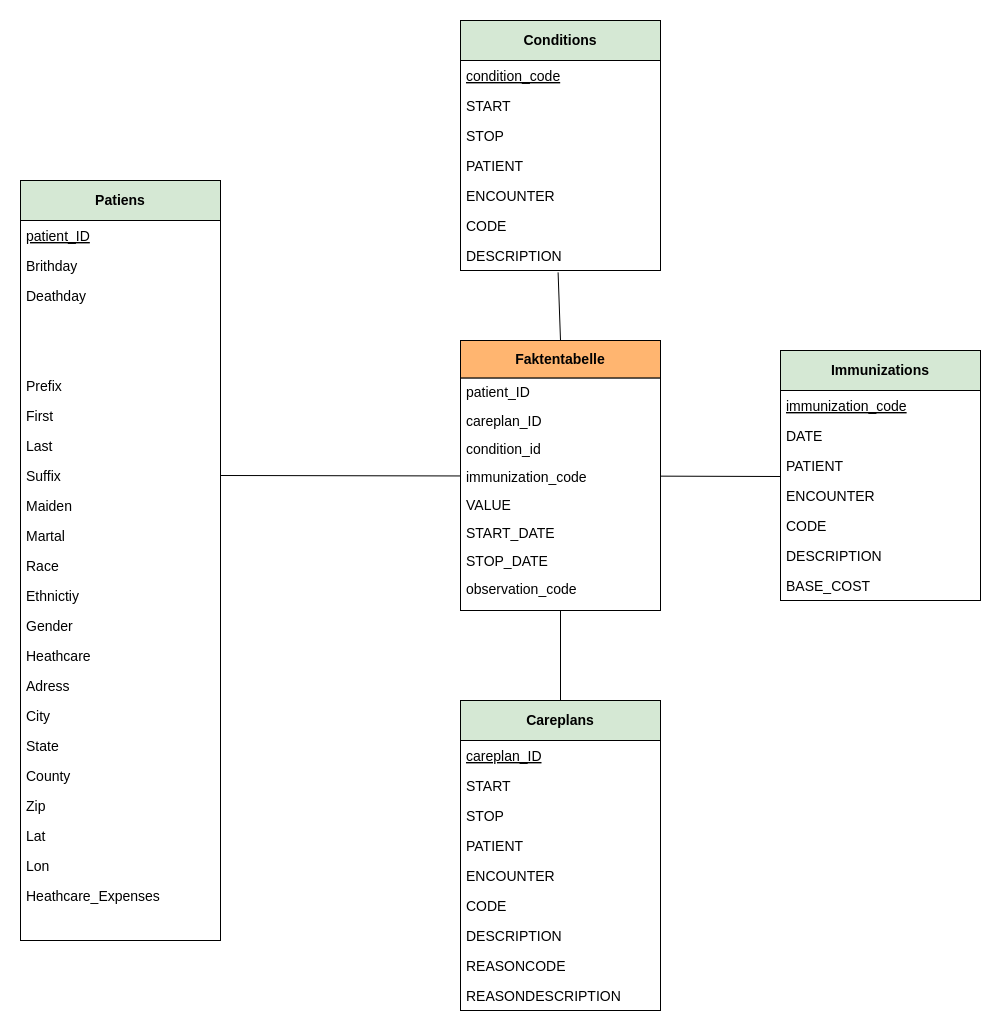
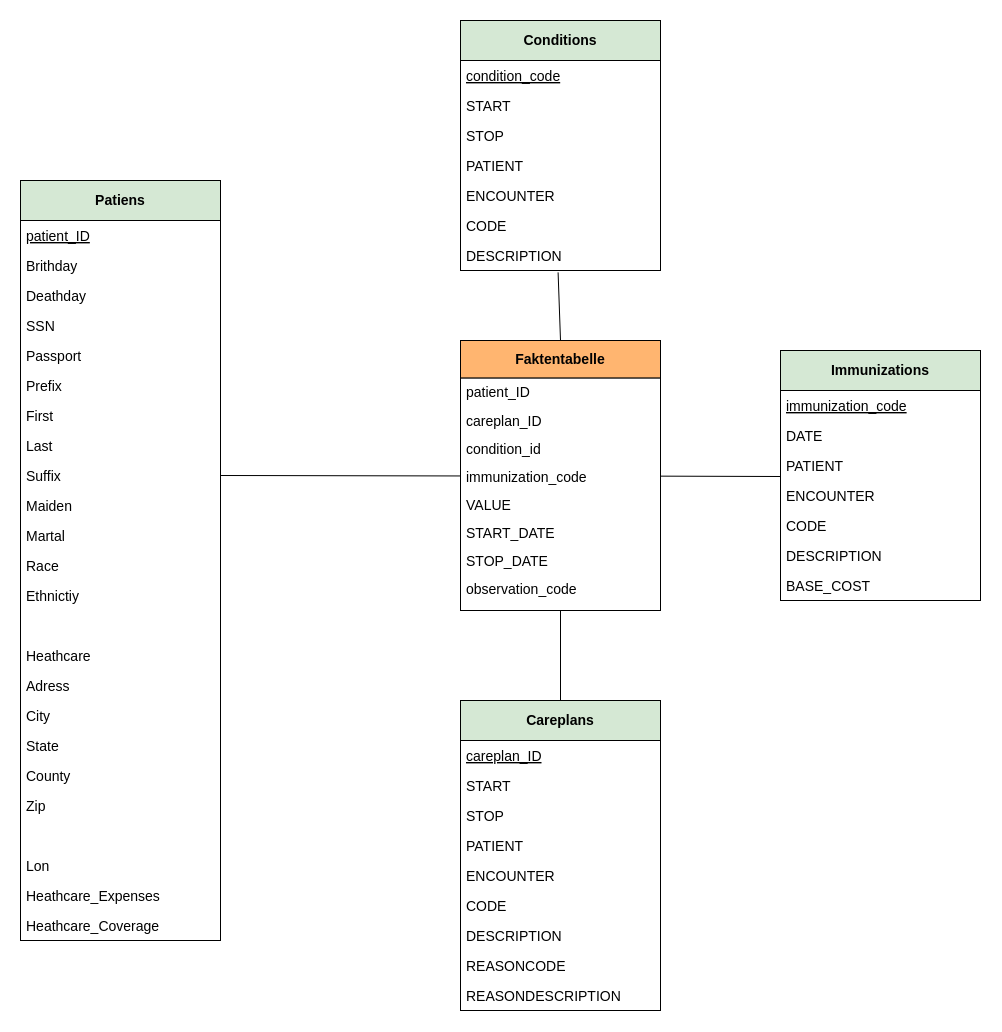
  <mxCell id="0" />
  <mxCell id="1" parent="0" />
  <mxCell id="2" value="" style="group" parent="1" vertex="1" connectable="0"><mxGeometry x="20" y="180" width="200" height="760" as="geometry" /></mxCell>
  <mxCell id="3" value="&lt;b&gt;Patiens&lt;/b&gt;" style="rounded=0;whiteSpace=wrap;html=1;fontSize=14;fillColor=#d5e8d4;strokeColor=#000000;container=0;" parent="2" vertex="1"><mxGeometry width="200" height="40" as="geometry" /></mxCell>
  <mxCell id="4" value="" style="rounded=0;whiteSpace=wrap;html=1;fontSize=14;" parent="2" vertex="1"><mxGeometry y="40" width="200" height="720" as="geometry" /></mxCell>
  <mxCell id="5" value="Brithday" style="text;strokeColor=none;fillColor=none;align=left;verticalAlign=middle;spacingLeft=4;spacingRight=4;overflow=hidden;points=[[0,0.5],[1,0.5]];portConstraint=eastwest;rotatable=0;labelBackgroundColor=none;fontSize=14;container=0;" parent="2" vertex="1"><mxGeometry y="70" width="200" height="30" as="geometry" /></mxCell>
  <mxCell id="6" value="patient_ID" style="text;strokeColor=none;fillColor=none;align=left;verticalAlign=middle;spacingLeft=4;spacingRight=4;overflow=hidden;points=[[0,0.5],[1,0.5]];portConstraint=eastwest;rotatable=0;labelBackgroundColor=none;fontSize=14;container=0;fontStyle=4" parent="2" vertex="1"><mxGeometry y="40" width="200" height="30" as="geometry" /></mxCell>
  <mxCell id="7" value="Deathday" style="text;strokeColor=none;fillColor=none;align=left;verticalAlign=middle;spacingLeft=4;spacingRight=4;overflow=hidden;points=[[0,0.5],[1,0.5]];portConstraint=eastwest;rotatable=0;labelBackgroundColor=none;fontSize=14;" parent="2" vertex="1"><mxGeometry y="100" width="200" height="30" as="geometry" /></mxCell>
+ <mxCell id="8" value="SSN" style="text;strokeColor=none;fillColor=none;align=left;verticalAlign=middle;spacingLeft=4;spacingRight=4;overflow=hidden;points=[[0,0.5],[1,0.5]];portConstraint=eastwest;rotatable=0;labelBackgroundColor=none;fontSize=14;" parent="2" vertex="1"><mxGeometry y="130" width="200" height="30" as="geometry" /></mxCell>
  <mxCell id="9" value="Prefix" style="text;strokeColor=none;fillColor=none;align=left;verticalAlign=middle;spacingLeft=4;spacingRight=4;overflow=hidden;points=[[0,0.5],[1,0.5]];portConstraint=eastwest;rotatable=0;labelBackgroundColor=none;fontSize=14;" parent="2" vertex="1"><mxGeometry y="190" width="200" height="30" as="geometry" /></mxCell>
+ <mxCell id="10" value="Passport" style="text;strokeColor=none;fillColor=none;align=left;verticalAlign=middle;spacingLeft=4;spacingRight=4;overflow=hidden;points=[[0,0.5],[1,0.5]];portConstraint=eastwest;rotatable=0;labelBackgroundColor=none;fontSize=14;" parent="2" vertex="1"><mxGeometry y="160" width="200" height="30" as="geometry" /></mxCell>
  <mxCell id="11" value="First" style="text;strokeColor=none;fillColor=none;align=left;verticalAlign=middle;spacingLeft=4;spacingRight=4;overflow=hidden;points=[[0,0.5],[1,0.5]];portConstraint=eastwest;rotatable=0;labelBackgroundColor=none;fontSize=14;" parent="2" vertex="1"><mxGeometry y="220" width="200" height="30" as="geometry" /></mxCell>
  <mxCell id="12" value="Suffix" style="text;strokeColor=none;fillColor=none;align=left;verticalAlign=middle;spacingLeft=4;spacingRight=4;overflow=hidden;points=[[0,0.5],[1,0.5]];portConstraint=eastwest;rotatable=0;labelBackgroundColor=none;fontSize=14;" parent="2" vertex="1"><mxGeometry y="280" width="200" height="30" as="geometry" /></mxCell>
  <mxCell id="13" value="Last" style="text;strokeColor=none;fillColor=none;align=left;verticalAlign=middle;spacingLeft=4;spacingRight=4;overflow=hidden;points=[[0,0.5],[1,0.5]];portConstraint=eastwest;rotatable=0;labelBackgroundColor=none;fontSize=14;" parent="2" vertex="1"><mxGeometry y="250" width="200" height="30" as="geometry" /></mxCell>
  <mxCell id="14" value="Maiden" style="text;strokeColor=none;fillColor=none;align=left;verticalAlign=middle;spacingLeft=4;spacingRight=4;overflow=hidden;points=[[0,0.5],[1,0.5]];portConstraint=eastwest;rotatable=0;labelBackgroundColor=none;fontSize=14;" parent="2" vertex="1"><mxGeometry y="310" width="200" height="30" as="geometry" /></mxCell>
  <mxCell id="15" value="Martal" style="text;strokeColor=none;fillColor=none;align=left;verticalAlign=middle;spacingLeft=4;spacingRight=4;overflow=hidden;points=[[0,0.5],[1,0.5]];portConstraint=eastwest;rotatable=0;labelBackgroundColor=none;fontSize=14;" parent="2" vertex="1"><mxGeometry y="340" width="200" height="30" as="geometry" /></mxCell>
  <mxCell id="16" value="Race" style="text;strokeColor=none;fillColor=none;align=left;verticalAlign=middle;spacingLeft=4;spacingRight=4;overflow=hidden;points=[[0,0.5],[1,0.5]];portConstraint=eastwest;rotatable=0;labelBackgroundColor=none;fontSize=14;" parent="2" vertex="1"><mxGeometry y="370" width="200" height="30" as="geometry" /></mxCell>
- <mxCell id="17" value="Gender" style="text;strokeColor=none;fillColor=none;align=left;verticalAlign=middle;spacingLeft=4;spacingRight=4;overflow=hidden;points=[[0,0.5],[1,0.5]];portConstraint=eastwest;rotatable=0;labelBackgroundColor=none;fontSize=14;" parent="2" vertex="1"><mxGeometry y="430" width="200" height="30" as="geometry" /></mxCell>
  <mxCell id="18" value="Ethnictiy" style="text;strokeColor=none;fillColor=none;align=left;verticalAlign=middle;spacingLeft=4;spacingRight=4;overflow=hidden;points=[[0,0.5],[1,0.5]];portConstraint=eastwest;rotatable=0;labelBackgroundColor=none;fontSize=14;" parent="2" vertex="1"><mxGeometry y="400" width="200" height="30" as="geometry" /></mxCell>
  <mxCell id="19" value="Heathcare" style="text;strokeColor=none;fillColor=none;align=left;verticalAlign=middle;spacingLeft=4;spacingRight=4;overflow=hidden;points=[[0,0.5],[1,0.5]];portConstraint=eastwest;rotatable=0;labelBackgroundColor=none;fontSize=14;" parent="2" vertex="1"><mxGeometry y="460" width="200" height="30" as="geometry" /></mxCell>
  <mxCell id="20" value="Adress" style="text;strokeColor=none;fillColor=none;align=left;verticalAlign=middle;spacingLeft=4;spacingRight=4;overflow=hidden;points=[[0,0.5],[1,0.5]];portConstraint=eastwest;rotatable=0;labelBackgroundColor=none;fontSize=14;" parent="2" vertex="1"><mxGeometry y="490" width="200" height="30" as="geometry" /></mxCell>
  <mxCell id="21" value="City" style="text;strokeColor=none;fillColor=none;align=left;verticalAlign=middle;spacingLeft=4;spacingRight=4;overflow=hidden;points=[[0,0.5],[1,0.5]];portConstraint=eastwest;rotatable=0;labelBackgroundColor=none;fontSize=14;" parent="2" vertex="1"><mxGeometry y="520" width="200" height="30" as="geometry" /></mxCell>
  <mxCell id="22" value="State" style="text;strokeColor=none;fillColor=none;align=left;verticalAlign=middle;spacingLeft=4;spacingRight=4;overflow=hidden;points=[[0,0.5],[1,0.5]];portConstraint=eastwest;rotatable=0;labelBackgroundColor=none;fontSize=14;" parent="2" vertex="1"><mxGeometry y="550" width="200" height="30" as="geometry" /></mxCell>
  <mxCell id="23" value="Zip" style="text;strokeColor=none;fillColor=none;align=left;verticalAlign=middle;spacingLeft=4;spacingRight=4;overflow=hidden;points=[[0,0.5],[1,0.5]];portConstraint=eastwest;rotatable=0;labelBackgroundColor=none;fontSize=14;" parent="2" vertex="1"><mxGeometry y="610" width="200" height="30" as="geometry" /></mxCell>
  <mxCell id="24" value="County" style="text;strokeColor=none;fillColor=none;align=left;verticalAlign=middle;spacingLeft=4;spacingRight=4;overflow=hidden;points=[[0,0.5],[1,0.5]];portConstraint=eastwest;rotatable=0;labelBackgroundColor=none;fontSize=14;" parent="2" vertex="1"><mxGeometry y="580" width="200" height="30" as="geometry" /></mxCell>
- <mxCell id="25" value="Lat" style="text;strokeColor=none;fillColor=none;align=left;verticalAlign=middle;spacingLeft=4;spacingRight=4;overflow=hidden;points=[[0,0.5],[1,0.5]];portConstraint=eastwest;rotatable=0;labelBackgroundColor=none;fontSize=14;" parent="2" vertex="1"><mxGeometry y="640" width="200" height="30" as="geometry" /></mxCell>
  <mxCell id="26" value="Lon" style="text;strokeColor=none;fillColor=none;align=left;verticalAlign=middle;spacingLeft=4;spacingRight=4;overflow=hidden;points=[[0,0.5],[1,0.5]];portConstraint=eastwest;rotatable=0;labelBackgroundColor=none;fontSize=14;" parent="2" vertex="1"><mxGeometry y="670" width="200" height="30" as="geometry" /></mxCell>
  <mxCell id="27" value="Heathcare_Expenses" style="text;strokeColor=none;fillColor=none;align=left;verticalAlign=middle;spacingLeft=4;spacingRight=4;overflow=hidden;points=[[0,0.5],[1,0.5]];portConstraint=eastwest;rotatable=0;labelBackgroundColor=none;fontSize=14;" parent="2" vertex="1"><mxGeometry y="700" width="200" height="30" as="geometry" /></mxCell>
+ <mxCell id="28" value="Heathcare_Coverage" style="text;strokeColor=none;fillColor=none;align=left;verticalAlign=middle;spacingLeft=4;spacingRight=4;overflow=hidden;points=[[0,0.5],[1,0.5]];portConstraint=eastwest;rotatable=0;labelBackgroundColor=none;fontSize=14;" parent="2" vertex="1"><mxGeometry y="730" width="200" height="30" as="geometry" /></mxCell>
  <mxCell id="29" value="" style="group" vertex="1" connectable="0" parent="1"><mxGeometry x="460" y="700" width="200" height="310" as="geometry" /></mxCell>
  <mxCell id="30" value="" style="rounded=0;whiteSpace=wrap;html=1;fontSize=14;" vertex="1" parent="29"><mxGeometry y="40" width="200" height="270" as="geometry" /></mxCell>
  <mxCell id="31" value="START" style="text;strokeColor=none;fillColor=none;align=left;verticalAlign=middle;spacingLeft=4;spacingRight=4;overflow=hidden;points=[[0,0.5],[1,0.5]];portConstraint=eastwest;rotatable=0;labelBackgroundColor=none;fontSize=14;container=0;" vertex="1" parent="29"><mxGeometry y="70" width="200" height="30" as="geometry" /></mxCell>
  <mxCell id="32" value="careplan_ID" style="text;strokeColor=none;fillColor=none;align=left;verticalAlign=middle;spacingLeft=4;spacingRight=4;overflow=hidden;points=[[0,0.5],[1,0.5]];portConstraint=eastwest;rotatable=0;labelBackgroundColor=none;fontSize=14;container=0;fontStyle=4" vertex="1" parent="29"><mxGeometry y="40" width="200" height="30" as="geometry" /></mxCell>
  <mxCell id="33" value="STOP" style="text;strokeColor=none;fillColor=none;align=left;verticalAlign=middle;spacingLeft=4;spacingRight=4;overflow=hidden;points=[[0,0.5],[1,0.5]];portConstraint=eastwest;rotatable=0;labelBackgroundColor=none;fontSize=14;" vertex="1" parent="29"><mxGeometry y="100" width="200" height="30" as="geometry" /></mxCell>
  <mxCell id="34" value="PATIENT" style="text;strokeColor=none;fillColor=none;align=left;verticalAlign=middle;spacingLeft=4;spacingRight=4;overflow=hidden;points=[[0,0.5],[1,0.5]];portConstraint=eastwest;rotatable=0;labelBackgroundColor=none;fontSize=14;" vertex="1" parent="29"><mxGeometry y="130" width="200" height="30" as="geometry" /></mxCell>
  <mxCell id="35" value="CODE" style="text;strokeColor=none;fillColor=none;align=left;verticalAlign=middle;spacingLeft=4;spacingRight=4;overflow=hidden;points=[[0,0.5],[1,0.5]];portConstraint=eastwest;rotatable=0;labelBackgroundColor=none;fontSize=14;" vertex="1" parent="29"><mxGeometry y="190" width="200" height="30" as="geometry" /></mxCell>
  <mxCell id="36" value="ENCOUNTER" style="text;strokeColor=none;fillColor=none;align=left;verticalAlign=middle;spacingLeft=4;spacingRight=4;overflow=hidden;points=[[0,0.5],[1,0.5]];portConstraint=eastwest;rotatable=0;labelBackgroundColor=none;fontSize=14;" vertex="1" parent="29"><mxGeometry y="160" width="200" height="30" as="geometry" /></mxCell>
  <mxCell id="37" value="&lt;b&gt;Careplans&lt;/b&gt;" style="rounded=0;whiteSpace=wrap;html=1;fontSize=14;fillColor=#d5e8d4;strokeColor=#000000;container=0;" vertex="1" parent="29"><mxGeometry width="200" height="40" as="geometry" /></mxCell>
  <mxCell id="38" value="REASONCODE" style="text;strokeColor=none;fillColor=none;align=left;verticalAlign=middle;spacingLeft=4;spacingRight=4;overflow=hidden;points=[[0,0.5],[1,0.5]];portConstraint=eastwest;rotatable=0;labelBackgroundColor=none;fontSize=14;container=0;" vertex="1" parent="29"><mxGeometry y="250" width="200" height="30" as="geometry" /></mxCell>
  <mxCell id="39" value="DESCRIPTION" style="text;strokeColor=none;fillColor=none;align=left;verticalAlign=middle;spacingLeft=4;spacingRight=4;overflow=hidden;points=[[0,0.5],[1,0.5]];portConstraint=eastwest;rotatable=0;labelBackgroundColor=none;fontSize=14;container=0;" vertex="1" parent="29"><mxGeometry y="220" width="200" height="30" as="geometry" /></mxCell>
  <mxCell id="40" value="REASONDESCRIPTION" style="text;strokeColor=none;fillColor=none;align=left;verticalAlign=middle;spacingLeft=4;spacingRight=4;overflow=hidden;points=[[0,0.5],[1,0.5]];portConstraint=eastwest;rotatable=0;labelBackgroundColor=none;fontSize=14;" vertex="1" parent="29"><mxGeometry y="280" width="200" height="30" as="geometry" /></mxCell>
  <mxCell id="41" value="" style="group" vertex="1" connectable="0" parent="1"><mxGeometry x="460" y="20" width="200" height="250" as="geometry" /></mxCell>
  <mxCell id="42" value="&lt;div style=&quot;font-size: 14px; line-height: 19px;&quot;&gt;&lt;div&gt;&lt;b&gt;&lt;font face=&quot;Helvetica&quot;&gt;&lt;span style=&quot;background-color: transparent;&quot;&gt;Conditions&lt;/span&gt;&lt;/font&gt;&lt;/b&gt;&lt;/div&gt;&lt;/div&gt;" style="rounded=0;whiteSpace=wrap;html=1;fontSize=14;fillColor=#d5e8d4;strokeColor=#000000;container=0;" parent="41" vertex="1"><mxGeometry width="200" height="40" as="geometry" /></mxCell>
  <mxCell id="43" value="" style="group" vertex="1" connectable="0" parent="41"><mxGeometry y="40" width="200" height="210" as="geometry" /></mxCell>
  <mxCell id="44" value="" style="rounded=0;whiteSpace=wrap;html=1;fontSize=14;container=0;" parent="43" vertex="1"><mxGeometry width="200" height="210" as="geometry" /></mxCell>
  <mxCell id="45" value="STOP" style="text;strokeColor=none;fillColor=none;align=left;verticalAlign=middle;spacingLeft=4;spacingRight=4;overflow=hidden;points=[[0,0.5],[1,0.5]];portConstraint=eastwest;rotatable=0;labelBackgroundColor=none;fontSize=14;container=0;" parent="43" vertex="1"><mxGeometry y="60" width="200" height="30" as="geometry" /></mxCell>
  <mxCell id="46" value="START" style="text;strokeColor=none;fillColor=none;align=left;verticalAlign=middle;spacingLeft=4;spacingRight=4;overflow=hidden;points=[[0,0.5],[1,0.5]];portConstraint=eastwest;rotatable=0;labelBackgroundColor=none;fontSize=14;container=0;" parent="43" vertex="1"><mxGeometry y="30" width="200" height="30" as="geometry" /></mxCell>
  <mxCell id="47" value="PATIENT" style="text;strokeColor=none;fillColor=none;align=left;verticalAlign=middle;spacingLeft=4;spacingRight=4;overflow=hidden;points=[[0,0.5],[1,0.5]];portConstraint=eastwest;rotatable=0;labelBackgroundColor=none;fontSize=14;container=0;" parent="43" vertex="1"><mxGeometry y="90" width="200" height="30" as="geometry" /></mxCell>
  <mxCell id="48" value="ENCOUNTER" style="text;strokeColor=none;fillColor=none;align=left;verticalAlign=middle;spacingLeft=4;spacingRight=4;overflow=hidden;points=[[0,0.5],[1,0.5]];portConstraint=eastwest;rotatable=0;labelBackgroundColor=none;fontSize=14;container=0;" parent="43" vertex="1"><mxGeometry y="120" width="200" height="30" as="geometry" /></mxCell>
  <mxCell id="49" value="DESCRIPTION" style="text;strokeColor=none;fillColor=none;align=left;verticalAlign=middle;spacingLeft=4;spacingRight=4;overflow=hidden;points=[[0,0.5],[1,0.5]];portConstraint=eastwest;rotatable=0;labelBackgroundColor=none;fontSize=14;container=0;" parent="43" vertex="1"><mxGeometry y="180" width="200" height="30" as="geometry" /></mxCell>
  <mxCell id="50" value="CODE" style="text;strokeColor=none;fillColor=none;align=left;verticalAlign=middle;spacingLeft=4;spacingRight=4;overflow=hidden;points=[[0,0.5],[1,0.5]];portConstraint=eastwest;rotatable=0;labelBackgroundColor=none;fontSize=14;container=0;" parent="43" vertex="1"><mxGeometry y="150" width="200" height="30" as="geometry" /></mxCell>
  <mxCell id="51" value="condition_code" style="text;strokeColor=none;fillColor=none;align=left;verticalAlign=middle;spacingLeft=4;spacingRight=4;overflow=hidden;points=[[0,0.5],[1,0.5]];portConstraint=eastwest;rotatable=0;labelBackgroundColor=none;fontSize=14;container=0;fontStyle=4" vertex="1" parent="43"><mxGeometry width="200" height="30" as="geometry" /></mxCell>
  <mxCell id="52" value="" style="group" vertex="1" connectable="0" parent="1"><mxGeometry x="460" y="340" width="200" height="270" as="geometry" /></mxCell>
  <mxCell id="53" value="" style="rounded=0;whiteSpace=wrap;html=1;fontSize=14;container=0;" parent="52" vertex="1"><mxGeometry y="37.42" width="200" height="232.58" as="geometry" /></mxCell>
  <mxCell id="54" value="careplan_ID" style="text;strokeColor=none;fillColor=none;align=left;verticalAlign=middle;spacingLeft=4;spacingRight=4;overflow=hidden;points=[[0,0.5],[1,0.5]];portConstraint=eastwest;rotatable=0;labelBackgroundColor=none;fontSize=14;container=0;fontStyle=0" parent="52" vertex="1"><mxGeometry y="65.484" width="200" height="28.065" as="geometry" /></mxCell>
  <mxCell id="55" value="patient_ID" style="text;strokeColor=none;fillColor=none;align=left;verticalAlign=middle;spacingLeft=4;spacingRight=4;overflow=hidden;points=[[0,0.5],[1,0.5]];portConstraint=eastwest;rotatable=0;labelBackgroundColor=none;fontSize=14;container=0;fontStyle=0" parent="52" vertex="1"><mxGeometry y="37.419" width="200" height="28.065" as="geometry" /></mxCell>
  <mxCell id="56" value="condition_id" style="text;strokeColor=none;fillColor=none;align=left;verticalAlign=middle;spacingLeft=4;spacingRight=4;overflow=hidden;points=[[0,0.5],[1,0.5]];portConstraint=eastwest;rotatable=0;labelBackgroundColor=none;fontSize=14;fontStyle=0;container=0;" parent="52" vertex="1"><mxGeometry y="93.548" width="200" height="28.065" as="geometry" /></mxCell>
  <mxCell id="57" value="immunization_code" style="text;strokeColor=none;fillColor=none;align=left;verticalAlign=middle;spacingLeft=4;spacingRight=4;overflow=hidden;points=[[0,0.5],[1,0.5]];portConstraint=eastwest;rotatable=0;labelBackgroundColor=none;fontSize=14;container=0;" parent="52" vertex="1"><mxGeometry y="121.613" width="200" height="28.065" as="geometry" /></mxCell>
  <mxCell id="58" value="START_DATE" style="text;strokeColor=none;fillColor=none;align=left;verticalAlign=middle;spacingLeft=4;spacingRight=4;overflow=hidden;points=[[0,0.5],[1,0.5]];portConstraint=eastwest;rotatable=0;labelBackgroundColor=none;fontSize=14;container=0;" parent="52" vertex="1"><mxGeometry y="177.742" width="200" height="28.065" as="geometry" /></mxCell>
  <mxCell id="59" value="VALUE" style="text;strokeColor=none;fillColor=none;align=left;verticalAlign=middle;spacingLeft=4;spacingRight=4;overflow=hidden;points=[[0,0.5],[1,0.5]];portConstraint=eastwest;rotatable=0;labelBackgroundColor=none;fontSize=14;container=0;" parent="52" vertex="1"><mxGeometry y="149.677" width="200" height="28.065" as="geometry" /></mxCell>
  <mxCell id="60" value="&lt;b&gt;Faktentabelle&lt;/b&gt;" style="rounded=0;whiteSpace=wrap;html=1;fontSize=14;fillColor=#FFB570;strokeColor=#000000;container=0;" parent="52" vertex="1"><mxGeometry width="200" height="37.419" as="geometry" /></mxCell>
  <mxCell id="61" value="observation_code" style="text;strokeColor=none;fillColor=none;align=left;verticalAlign=middle;spacingLeft=4;spacingRight=4;overflow=hidden;points=[[0,0.5],[1,0.5]];portConstraint=eastwest;rotatable=0;labelBackgroundColor=none;fontSize=14;container=0;" parent="52" vertex="1"><mxGeometry y="233.871" width="200" height="28.065" as="geometry" /></mxCell>
  <mxCell id="62" value="STOP_DATE" style="text;strokeColor=none;fillColor=none;align=left;verticalAlign=middle;spacingLeft=4;spacingRight=4;overflow=hidden;points=[[0,0.5],[1,0.5]];portConstraint=eastwest;rotatable=0;labelBackgroundColor=none;fontSize=14;container=0;" parent="52" vertex="1"><mxGeometry y="205.806" width="200" height="28.065" as="geometry" /></mxCell>
  <mxCell id="63" value="" style="endArrow=none;html=1;rounded=0;exitX=1;exitY=0.5;exitDx=0;exitDy=0;" edge="1" parent="1" source="12" target="57"><mxGeometry width="50" height="50" relative="1" as="geometry"><mxPoint y="390" as="sourcePoint" x="220" /><mxPoint x="590" y="400" as="targetPoint" /></mxGeometry></mxCell>
  <mxCell id="64" value="" style="group" vertex="1" connectable="0" parent="1"><mxGeometry x="780" y="350" width="200" height="250" as="geometry" /></mxCell>
  <mxCell id="65" value="" style="rounded=0;whiteSpace=wrap;html=1;fontSize=14;container=0;" parent="64" vertex="1"><mxGeometry y="40" width="200" height="210" as="geometry" /></mxCell>
  <mxCell id="66" value="PATIENT" style="text;strokeColor=none;fillColor=none;align=left;verticalAlign=middle;spacingLeft=4;spacingRight=4;overflow=hidden;points=[[0,0.5],[1,0.5]];portConstraint=eastwest;rotatable=0;labelBackgroundColor=none;fontSize=14;container=0;" parent="64" vertex="1"><mxGeometry y="100" width="200" height="30" as="geometry" /></mxCell>
  <mxCell id="67" value="DATE" style="text;strokeColor=none;fillColor=none;align=left;verticalAlign=middle;spacingLeft=4;spacingRight=4;overflow=hidden;points=[[0,0.5],[1,0.5]];portConstraint=eastwest;rotatable=0;labelBackgroundColor=none;fontSize=14;container=0;" parent="64" vertex="1"><mxGeometry y="70" width="200" height="30" as="geometry" /></mxCell>
  <mxCell id="68" value="ENCOUNTER" style="text;strokeColor=none;fillColor=none;align=left;verticalAlign=middle;spacingLeft=4;spacingRight=4;overflow=hidden;points=[[0,0.5],[1,0.5]];portConstraint=eastwest;rotatable=0;labelBackgroundColor=none;fontSize=14;container=0;" parent="64" vertex="1"><mxGeometry y="130" width="200" height="30" as="geometry" /></mxCell>
  <mxCell id="69" value="CODE" style="text;strokeColor=none;fillColor=none;align=left;verticalAlign=middle;spacingLeft=4;spacingRight=4;overflow=hidden;points=[[0,0.5],[1,0.5]];portConstraint=eastwest;rotatable=0;labelBackgroundColor=none;fontSize=14;container=0;" parent="64" vertex="1"><mxGeometry y="160" width="200" height="30" as="geometry" /></mxCell>
  <mxCell id="70" value="BASE_COST" style="text;strokeColor=none;fillColor=none;align=left;verticalAlign=middle;spacingLeft=4;spacingRight=4;overflow=hidden;points=[[0,0.5],[1,0.5]];portConstraint=eastwest;rotatable=0;labelBackgroundColor=none;fontSize=14;container=0;" parent="64" vertex="1"><mxGeometry y="220" width="200" height="30" as="geometry" /></mxCell>
  <mxCell id="71" value="DESCRIPTION" style="text;strokeColor=none;fillColor=none;align=left;verticalAlign=middle;spacingLeft=4;spacingRight=4;overflow=hidden;points=[[0,0.5],[1,0.5]];portConstraint=eastwest;rotatable=0;labelBackgroundColor=none;fontSize=14;container=0;" parent="64" vertex="1"><mxGeometry y="190" width="200" height="30" as="geometry" /></mxCell>
  <mxCell id="72" value="&lt;b&gt;Immunizations&lt;/b&gt;" style="rounded=0;whiteSpace=wrap;html=1;fontSize=14;fillColor=#d5e8d4;strokeColor=#000000;container=0;" parent="64" vertex="1"><mxGeometry width="200" height="40" as="geometry" /></mxCell>
  <mxCell id="73" value="immunization_code" style="text;strokeColor=none;fillColor=none;align=left;verticalAlign=middle;spacingLeft=4;spacingRight=4;overflow=hidden;points=[[0,0.5],[1,0.5]];portConstraint=eastwest;rotatable=0;labelBackgroundColor=none;fontSize=14;container=0;fontStyle=4" vertex="1" parent="64"><mxGeometry y="40" width="200" height="30" as="geometry" /></mxCell>
  <mxCell id="74" value="" style="endArrow=none;html=1;rounded=0;entryX=0.488;entryY=1.063;entryDx=0;entryDy=0;entryPerimeter=0;" edge="1" parent="1" target="49"><mxGeometry width="50" height="50" relative="1" as="geometry"><mxPoint x="560" y="340" as="sourcePoint" /><mxPoint x="570" y="550" as="targetPoint" /></mxGeometry></mxCell>
  <mxCell id="75" value="" style="endArrow=none;html=1;rounded=0;exitX=1;exitY=0.5;exitDx=0;exitDy=0;" edge="1" parent="1" source="57"><mxGeometry width="50" height="50" relative="1" as="geometry"><mxPoint x="520" y="600" as="sourcePoint" /><mxPoint x="780" y="476" as="targetPoint" /></mxGeometry></mxCell>
  <mxCell id="76" value="" style="endArrow=none;html=1;rounded=0;" edge="1" parent="1" source="37"><mxGeometry width="50" height="50" relative="1" as="geometry"><mxPoint x="520" y="600" as="sourcePoint" /><mxPoint x="560" y="610" as="targetPoint" /></mxGeometry></mxCell>
